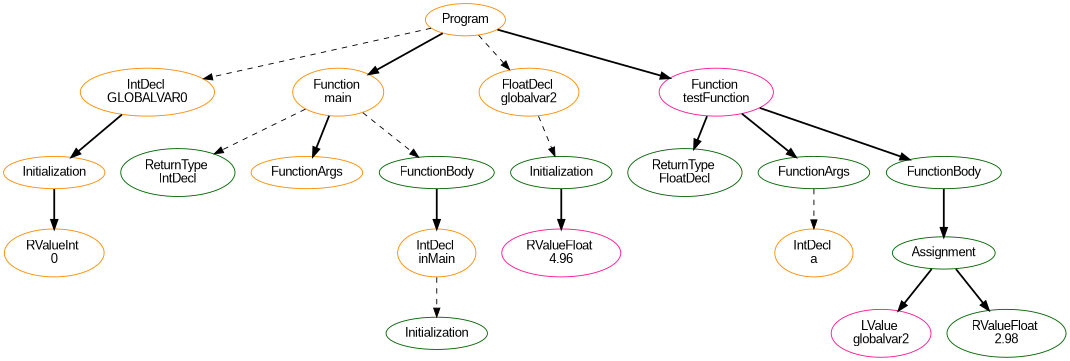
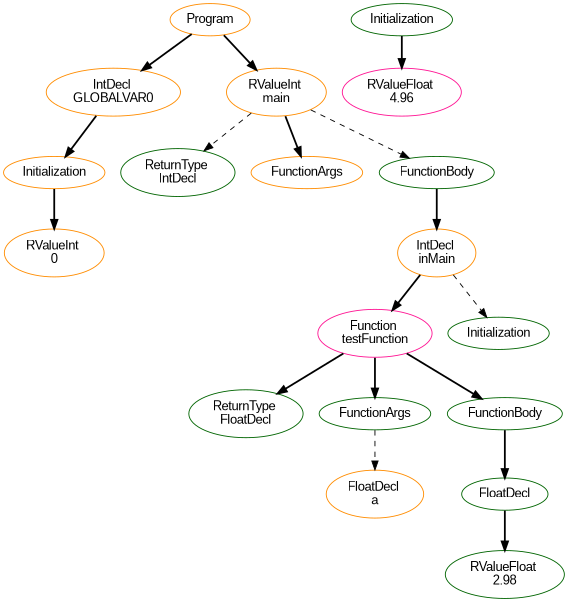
  digraph {
    fontname="Liberation Sans"
    node [color=darkorange fontname="Liberation Sans"]
    edge [fontname="Liberation Sans" style=bold]
    n1 [label=Program]
    n2 [label="IntDecl \nGLOBALVAR0"]
-   n3 [label="Function \nmain"]
-   n4 [label="FloatDecl \nglobalvar2"]
+   n3 [label="RValueInt \nmain"]
    n5 [color=deeppink label="Function \ntestFunction"]
    n6 [label=Initialization]
    n7 [color=darkgreen label="ReturnType \nIntDecl"]
    n8 [label=FunctionArgs]
    n9 [color=darkgreen label=FunctionBody]
    n10 [color=darkgreen label=Initialization]
    n11 [color=darkgreen label="ReturnType \nFloatDecl"]
    n12 [color=darkgreen label=FunctionArgs]
    n13 [color=darkgreen label=FunctionBody]
    n14 [label="RValueInt \n0"]
    n15 [label="IntDecl \ninMain"]
    n16 [color=darkgreen label=Initialization]
    n17 [color=deeppink label="RValueFloat \n4.96"]
-   n18 [label="IntDecl \na"]
-   n19 [color=darkgreen label=Assignment]
-   n20 [color=deeppink label="LValue \nglobalvar2"]
+   n18 [label="FloatDecl \na"]
+   n19 [color=darkgreen label=FloatDecl]
    n21 [color=darkgreen label="RValueFloat \n2.98"]
-   n1 -> n2 [style=dashed]
+   n1 -> n2
    n1 -> n3
-   n1 -> n4 [style=dashed]
-   n1 -> n5
+   n15 -> n5
    n2 -> n6
    n3 -> n7 [style=dashed]
    n3 -> n8
    n3 -> n9 [style=dashed]
-   n4 -> n10 [style=dashed]
    n5 -> n11
    n5 -> n12
    n5 -> n13
    n6 -> n14
    n9 -> n15
    n10 -> n17
    n12 -> n18 [style=dashed]
    n13 -> n19
    n15 -> n16 [style=dashed]
-   n19 -> n20
    n19 -> n21
  }
